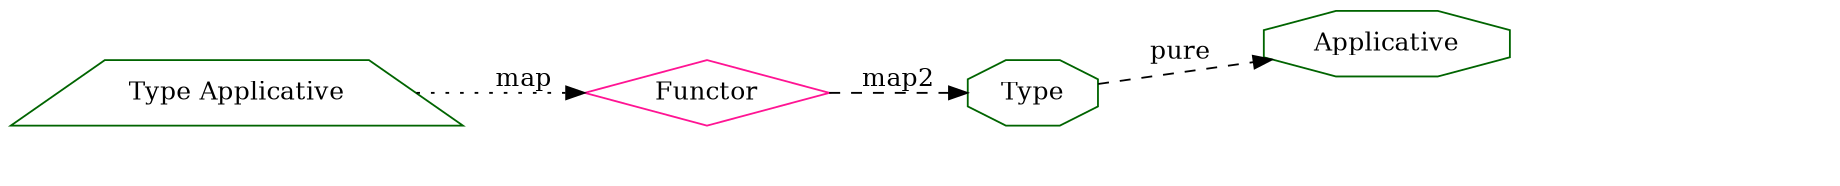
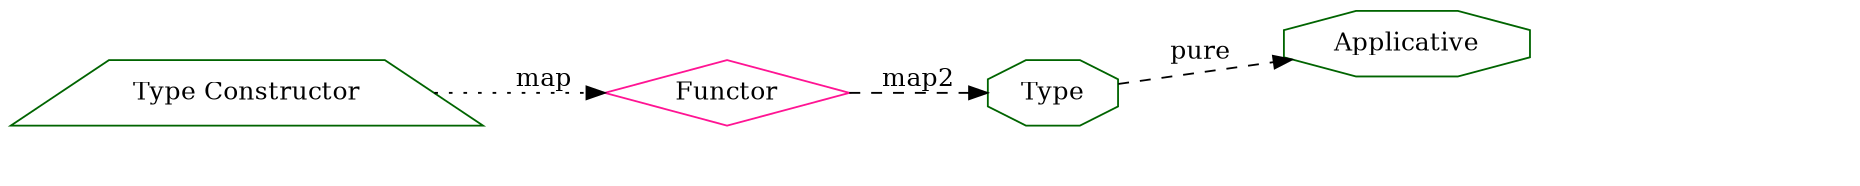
  digraph {
    rankdir=LR
    node [color=darkgreen]
    edge [style=invis]
-   n1 [label="Type Applicative" shape=trapezium]
+   n1 [label="Type Constructor" shape=trapezium]
    Functor [color=deeppink shape=diamond]
    n3 [label=Type shape=octagon]
    Applicative [shape=octagon]
    FlatMap [style=invis color=""]
    Monad [style=invis color=""]
    n1 -> Functor [label=map style=dotted]
    Functor -> n3 [label=map2 style=dashed]
    n3 -> Applicative [label=pure style=dashed]
    n3 -> FlatMap [label=flatMap]
    Applicative -> Monad [label=flatMap]
    FlatMap -> Monad [label=pure]
  }
